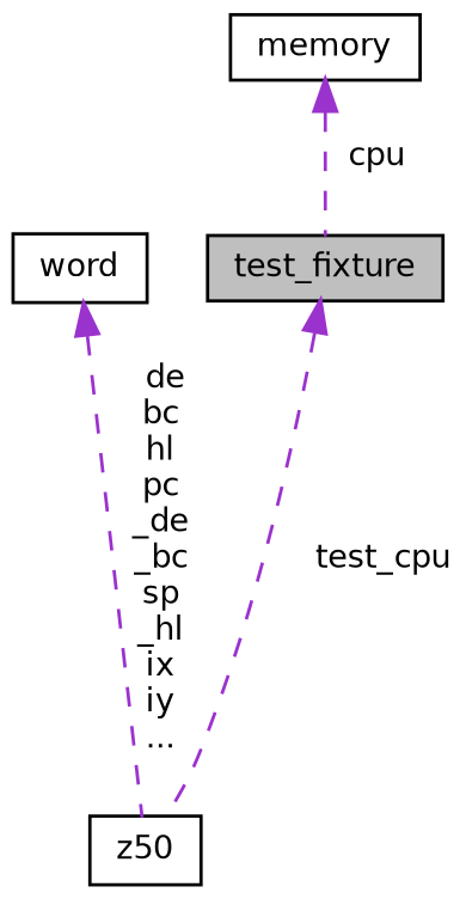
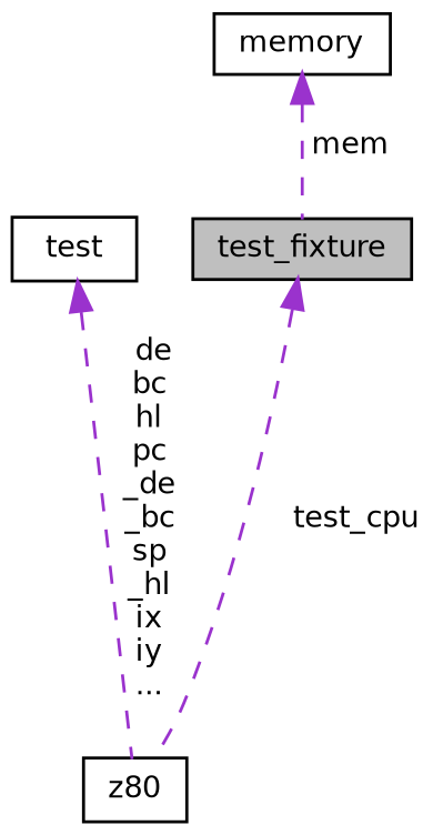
  digraph {
    node [color=black fillcolor=white fontname=Helvetica fontsize=10 shape=record style=filled]
    edge [color=darkorchid3 dir=back fontname=Helvetica fontsize=10 labelfontname=Helvetica labelfontsize=10 style=dashed]
    n1 [fillcolor=grey75 fontcolor=black height=0.2 label=test_fixture width=0.4]
-   n2 [height=0.2 label=z50 width=0.4]
+   n2 [height=0.2 label=z80 width=0.4]
    n3 [height=0.2 label=memory width=0.4]
-   n4 [height=0.2 label=word width=0.4]
+   n4 [height=0.2 label=test width=0.4]
    n1 -> n2 [label=" test_cpu"]
-   n3 -> n1 [label=" cpu"]
+   n3 -> n1 [label=" mem"]
    n4 -> n2 [label=" de\nbc\nhl\npc\n_de\n_bc\nsp\n_hl\nix\niy\n..."]
  }
